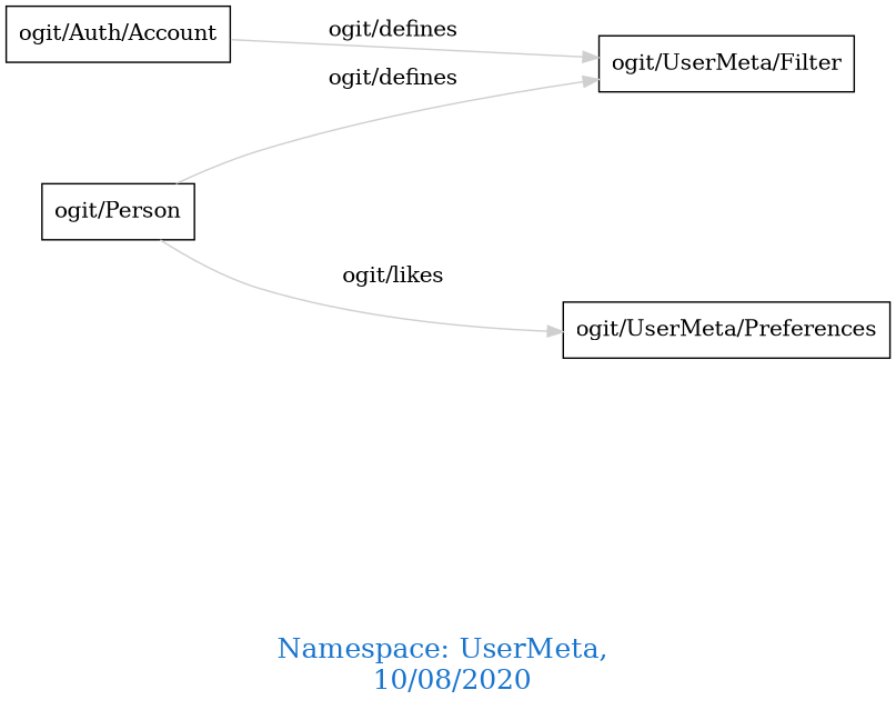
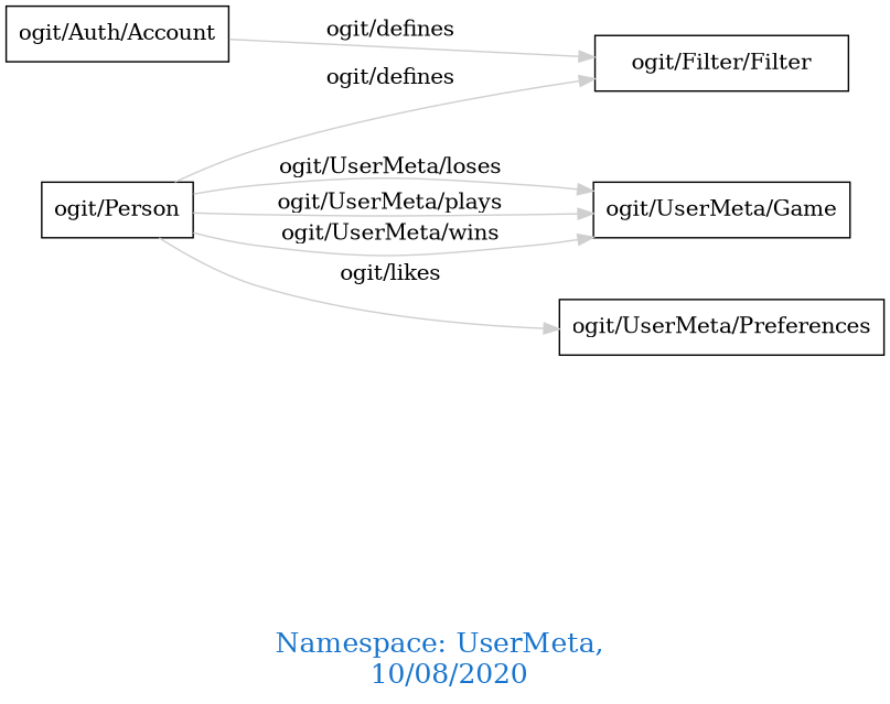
  digraph {
    fontcolor=dodgerblue3
    fontsize=18
    label="\n\n\nNamespace: UserMeta, \n 10/08/2020"
    rankdir=LR
    node [shape=polygon]
    edge [color=gray81]
    "ogit/Auth/Account"
-   "ogit/UserMeta/Filter"
+   "ogit/UserMeta/Filter" [label="ogit/Filter/Filter"]
    "ogit/Person"
+   "ogit/UserMeta/Game"
    "ogit/UserMeta/Preferences"
    "ogit/Auth/Account" -> "ogit/UserMeta/Filter" [label="   ogit/defines    "]
    "ogit/Person" -> "ogit/UserMeta/Filter" [label="   ogit/defines    "]
+   "ogit/Person" -> "ogit/UserMeta/Game" [label="   ogit/UserMeta/loses    "]
+   "ogit/Person" -> "ogit/UserMeta/Game" [label="   ogit/UserMeta/plays    "]
+   "ogit/Person" -> "ogit/UserMeta/Game" [label="   ogit/UserMeta/wins    "]
    "ogit/Person" -> "ogit/UserMeta/Preferences" [label="   ogit/likes    "]
  }
